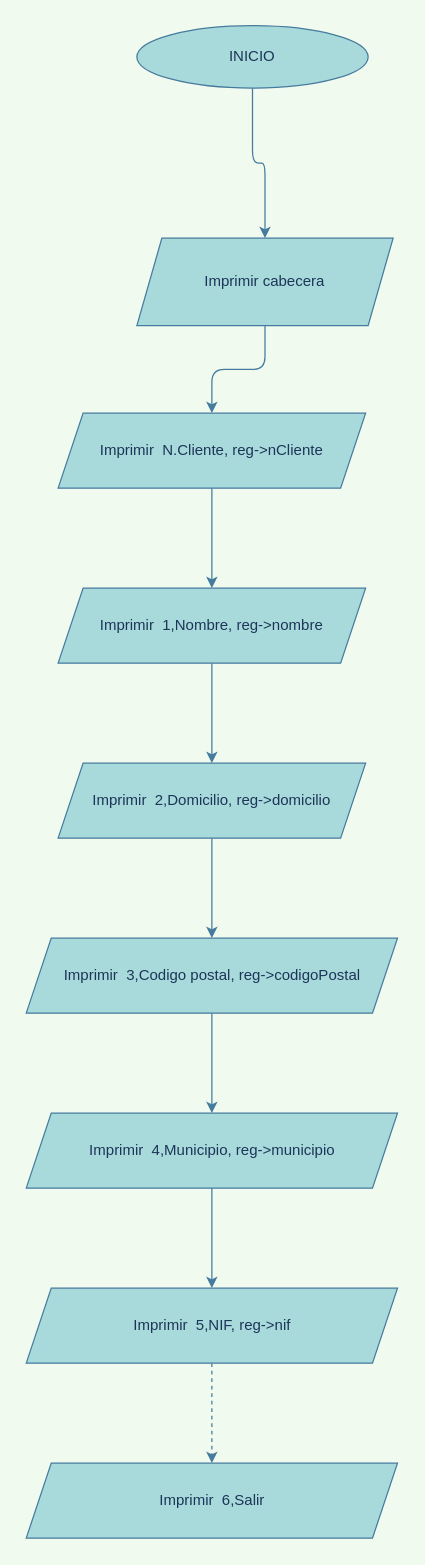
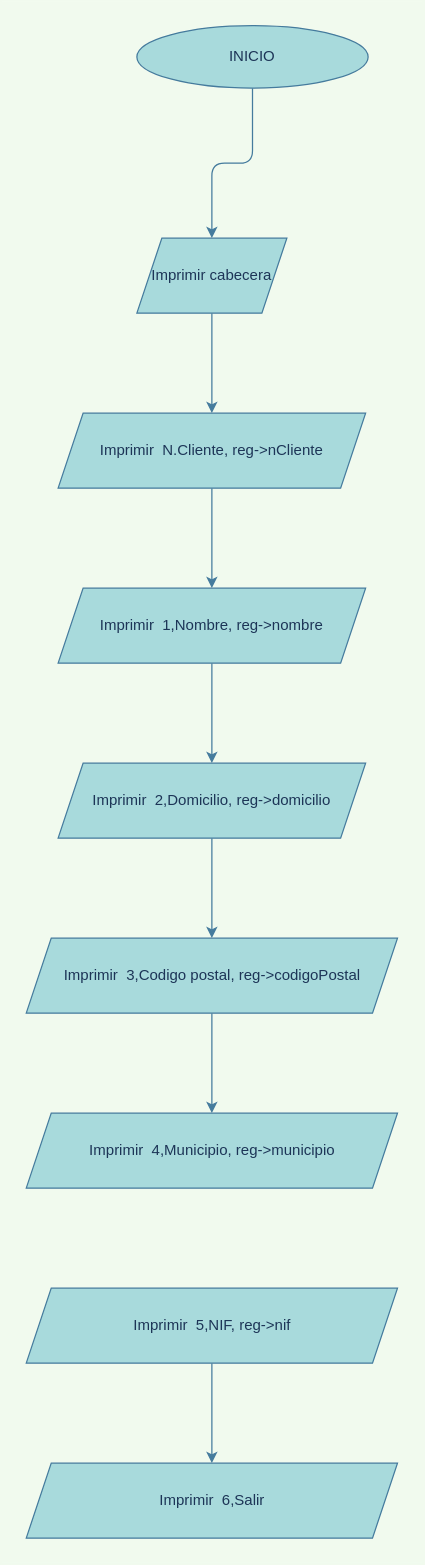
  <mxCell id="0" />
  <mxCell id="1" parent="0" />
  <mxCell id="2" value="" style="edgeStyle=orthogonalEdgeStyle;curved=0;rounded=1;sketch=0;orthogonalLoop=1;jettySize=auto;html=1;strokeColor=#457B9D;fillColor=#A8DADC;fontColor=#1D3557;" edge="1" parent="1" source="3" target="5"><mxGeometry relative="1" as="geometry" /></mxCell>
  <mxCell id="3" value="INICIO" style="ellipse;whiteSpace=wrap;html=1;fillColor=#A8DADC;strokeColor=#457B9D;fontColor=#1D3557;" vertex="1" parent="1"><mxGeometry x="109" y="20" width="185" height="50" as="geometry" /></mxCell>
  <mxCell id="4" value="" style="edgeStyle=orthogonalEdgeStyle;curved=0;rounded=1;sketch=0;orthogonalLoop=1;jettySize=auto;html=1;strokeColor=#457B9D;fillColor=#A8DADC;fontColor=#1D3557;" edge="1" parent="1" source="5" target="7"><mxGeometry relative="1" as="geometry" /></mxCell>
- <mxCell id="5" value="Imprimir cabecera" style="shape=parallelogram;perimeter=parallelogramPerimeter;whiteSpace=wrap;html=1;fixedSize=1;fontColor=#1D3557;strokeColor=#457B9D;fillColor=#A8DADC;" vertex="1" parent="1"><mxGeometry x="109" y="190" width="205" height="70" as="geometry" /></mxCell>
+ <mxCell id="5" value="Imprimir cabecera" style="shape=parallelogram;perimeter=parallelogramPerimeter;whiteSpace=wrap;html=1;fixedSize=1;fontColor=#1D3557;strokeColor=#457B9D;fillColor=#A8DADC;" vertex="1" parent="1"><mxGeometry x="109" y="190" width="120" height="60" as="geometry" /></mxCell>
  <mxCell id="6" value="" style="edgeStyle=orthogonalEdgeStyle;curved=0;rounded=1;sketch=0;orthogonalLoop=1;jettySize=auto;html=1;strokeColor=#457B9D;fillColor=#A8DADC;fontColor=#1D3557;" edge="1" parent="1" source="7" target="9"><mxGeometry relative="1" as="geometry" /></mxCell>
  <mxCell id="7" value="Imprimir&amp;nbsp; N.Cliente, reg-&amp;gt;nCliente" style="shape=parallelogram;perimeter=parallelogramPerimeter;whiteSpace=wrap;html=1;fixedSize=1;fontColor=#1D3557;strokeColor=#457B9D;fillColor=#A8DADC;" vertex="1" parent="1"><mxGeometry x="46" y="330" width="246" height="60" as="geometry" /></mxCell>
  <mxCell id="8" value="" style="edgeStyle=orthogonalEdgeStyle;curved=0;rounded=1;sketch=0;orthogonalLoop=1;jettySize=auto;html=1;strokeColor=#457B9D;fillColor=#A8DADC;fontColor=#1D3557;" edge="1" parent="1" source="9" target="11"><mxGeometry relative="1" as="geometry" /></mxCell>
  <mxCell id="9" value="Imprimir&amp;nbsp; 1,Nombre, reg-&amp;gt;nombre" style="shape=parallelogram;perimeter=parallelogramPerimeter;whiteSpace=wrap;html=1;fixedSize=1;fontColor=#1D3557;strokeColor=#457B9D;fillColor=#A8DADC;" vertex="1" parent="1"><mxGeometry x="46" y="470" width="246" height="60" as="geometry" /></mxCell>
  <mxCell id="10" value="" style="edgeStyle=orthogonalEdgeStyle;curved=0;rounded=1;sketch=0;orthogonalLoop=1;jettySize=auto;html=1;strokeColor=#457B9D;fillColor=#A8DADC;fontColor=#1D3557;" edge="1" parent="1" source="11" target="13"><mxGeometry relative="1" as="geometry" /></mxCell>
  <mxCell id="11" value="Imprimir&amp;nbsp; 2,Domicilio, reg-&amp;gt;domicilio" style="shape=parallelogram;perimeter=parallelogramPerimeter;whiteSpace=wrap;html=1;fixedSize=1;fontColor=#1D3557;strokeColor=#457B9D;fillColor=#A8DADC;" vertex="1" parent="1"><mxGeometry x="46" y="610" width="246" height="60" as="geometry" /></mxCell>
  <mxCell id="12" value="" style="edgeStyle=orthogonalEdgeStyle;curved=0;rounded=1;sketch=0;orthogonalLoop=1;jettySize=auto;html=1;strokeColor=#457B9D;fillColor=#A8DADC;fontColor=#1D3557;" edge="1" parent="1" source="13" target="15"><mxGeometry relative="1" as="geometry" /></mxCell>
  <mxCell id="13" value="Imprimir&amp;nbsp; 3,Codigo postal, reg-&amp;gt;codigoPostal" style="shape=parallelogram;perimeter=parallelogramPerimeter;whiteSpace=wrap;html=1;fixedSize=1;fontColor=#1D3557;strokeColor=#457B9D;fillColor=#A8DADC;" vertex="1" parent="1"><mxGeometry x="20.5" y="750" width="297" height="60" as="geometry" /></mxCell>
- <mxCell id="14" value="" style="edgeStyle=orthogonalEdgeStyle;curved=0;rounded=1;sketch=0;orthogonalLoop=1;jettySize=auto;html=1;strokeColor=#457B9D;fillColor=#A8DADC;fontColor=#1D3557;" edge="1" parent="1" source="15" target="17"><mxGeometry relative="1" as="geometry" /></mxCell>
  <mxCell id="15" value="Imprimir&amp;nbsp; 4,Municipio, reg-&amp;gt;municipio" style="shape=parallelogram;perimeter=parallelogramPerimeter;whiteSpace=wrap;html=1;fixedSize=1;fontColor=#1D3557;strokeColor=#457B9D;fillColor=#A8DADC;" vertex="1" parent="1"><mxGeometry x="20.5" y="890" width="297" height="60" as="geometry" /></mxCell>
- <mxCell id="16" value="" style="edgeStyle=orthogonalEdgeStyle;curved=0;rounded=1;sketch=0;orthogonalLoop=1;jettySize=auto;html=1;strokeColor=#457B9D;fillColor=#A8DADC;fontColor=#1D3557;dashed=1;" edge="1" parent="1" source="17" target="18"><mxGeometry relative="1" as="geometry" /></mxCell>
+ <mxCell id="16" value="" style="edgeStyle=orthogonalEdgeStyle;curved=0;rounded=1;sketch=0;orthogonalLoop=1;jettySize=auto;html=1;strokeColor=#457B9D;fillColor=#A8DADC;fontColor=#1D3557;" edge="1" parent="1" source="17" target="18"><mxGeometry relative="1" as="geometry" /></mxCell>
  <mxCell id="17" value="Imprimir&amp;nbsp; 5,NIF, reg-&amp;gt;nif" style="shape=parallelogram;perimeter=parallelogramPerimeter;whiteSpace=wrap;html=1;fixedSize=1;fontColor=#1D3557;strokeColor=#457B9D;fillColor=#A8DADC;" vertex="1" parent="1"><mxGeometry x="20.5" y="1030" width="297" height="60" as="geometry" /></mxCell>
  <mxCell id="18" value="Imprimir&amp;nbsp; 6,Salir" style="shape=parallelogram;perimeter=parallelogramPerimeter;whiteSpace=wrap;html=1;fixedSize=1;fontColor=#1D3557;strokeColor=#457B9D;fillColor=#A8DADC;" vertex="1" parent="1"><mxGeometry x="20.5" y="1170" width="297" height="60" as="geometry" /></mxCell>
